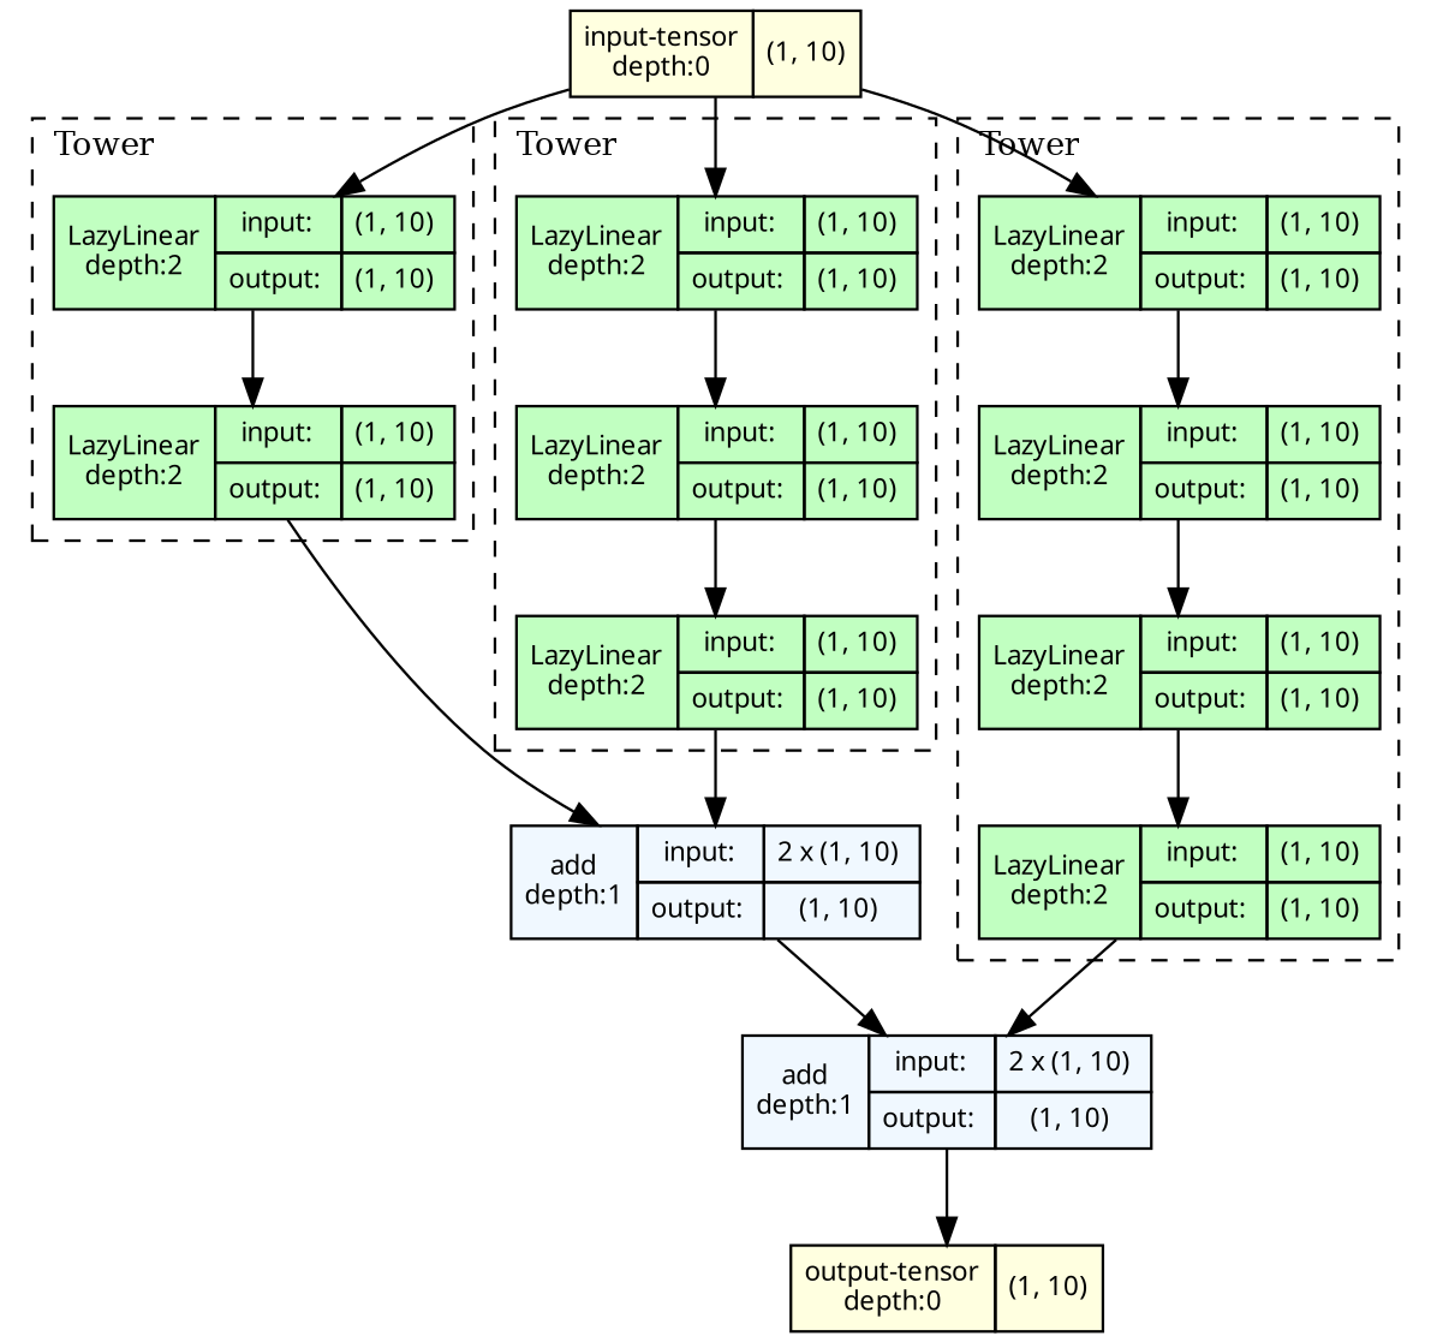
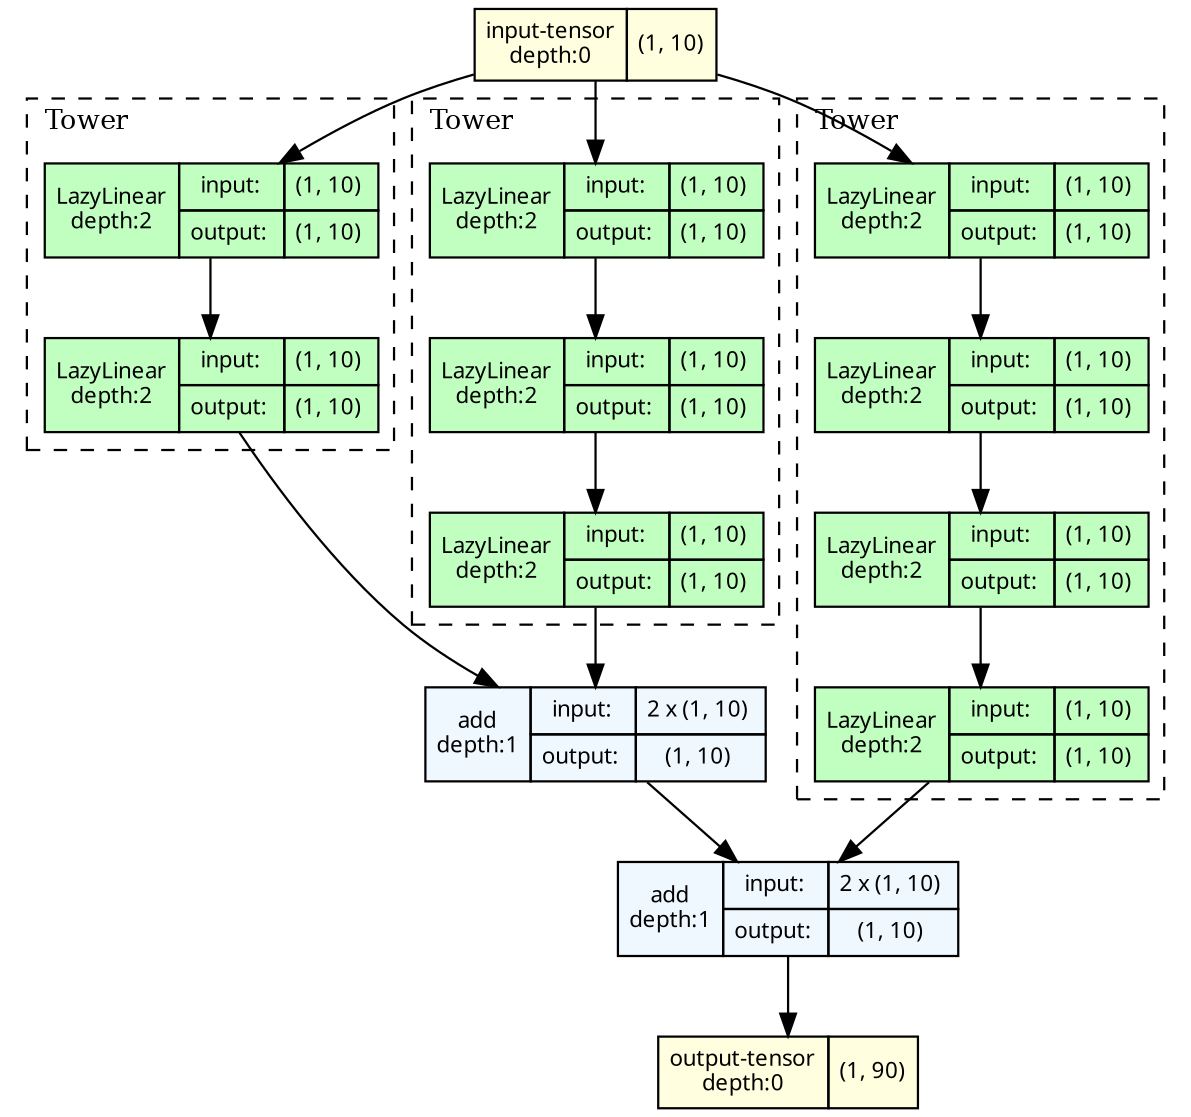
  strict digraph {
    ordering=in
    rankdir=TB
    node [align=left fillcolor=darkseagreen1 fontname="Linux libertine" fontsize=10 margin=0 ranksep=0.1 shape=plaintext style=filled]
    edge [fontsize=10]
    n1 [height=0.2 label=<                     <TABLE BORDER="0" CELLBORDER="1"                     CELLSPACING="0" CELLPADDING="4">                     <TR>                         <TD ROWSPAN="2">LazyLinear<BR/>depth:2</TD>                         <TD COLSPAN="2">input:</TD>                         <TD COLSPAN="2">(1, 10) </TD>                     </TR>                     <TR>                         <TD COLSPAN="2">output: </TD>                         <TD COLSPAN="2">(1, 10) </TD>                     </TR>                     </TABLE>>]
    n2 [height=0.2 label=<                     <TABLE BORDER="0" CELLBORDER="1"                     CELLSPACING="0" CELLPADDING="4">                     <TR>                         <TD ROWSPAN="2">LazyLinear<BR/>depth:2</TD>                         <TD COLSPAN="2">input:</TD>                         <TD COLSPAN="2">(1, 10) </TD>                     </TR>                     <TR>                         <TD COLSPAN="2">output: </TD>                         <TD COLSPAN="2">(1, 10) </TD>                     </TR>                     </TABLE>>]
    n3 [height=0.2 label=<                     <TABLE BORDER="0" CELLBORDER="1"                     CELLSPACING="0" CELLPADDING="4">                     <TR>                         <TD ROWSPAN="2">LazyLinear<BR/>depth:2</TD>                         <TD COLSPAN="2">input:</TD>                         <TD COLSPAN="2">(1, 10) </TD>                     </TR>                     <TR>                         <TD COLSPAN="2">output: </TD>                         <TD COLSPAN="2">(1, 10) </TD>                     </TR>                     </TABLE>>]
    n4 [height=0.2 label=<                     <TABLE BORDER="0" CELLBORDER="1"                     CELLSPACING="0" CELLPADDING="4">                     <TR>                         <TD ROWSPAN="2">LazyLinear<BR/>depth:2</TD>                         <TD COLSPAN="2">input:</TD>                         <TD COLSPAN="2">(1, 10) </TD>                     </TR>                     <TR>                         <TD COLSPAN="2">output: </TD>                         <TD COLSPAN="2">(1, 10) </TD>                     </TR>                     </TABLE>>]
    n5 [height=0.2 label=<                     <TABLE BORDER="0" CELLBORDER="1"                     CELLSPACING="0" CELLPADDING="4">                     <TR>                         <TD ROWSPAN="2">LazyLinear<BR/>depth:2</TD>                         <TD COLSPAN="2">input:</TD>                         <TD COLSPAN="2">(1, 10) </TD>                     </TR>                     <TR>                         <TD COLSPAN="2">output: </TD>                         <TD COLSPAN="2">(1, 10) </TD>                     </TR>                     </TABLE>>]
    n6 [height=0.2 label=<                     <TABLE BORDER="0" CELLBORDER="1"                     CELLSPACING="0" CELLPADDING="4">                     <TR>                         <TD ROWSPAN="2">LazyLinear<BR/>depth:2</TD>                         <TD COLSPAN="2">input:</TD>                         <TD COLSPAN="2">(1, 10) </TD>                     </TR>                     <TR>                         <TD COLSPAN="2">output: </TD>                         <TD COLSPAN="2">(1, 10) </TD>                     </TR>                     </TABLE>>]
    n7 [height=0.2 label=<                     <TABLE BORDER="0" CELLBORDER="1"                     CELLSPACING="0" CELLPADDING="4">                     <TR>                         <TD ROWSPAN="2">LazyLinear<BR/>depth:2</TD>                         <TD COLSPAN="2">input:</TD>                         <TD COLSPAN="2">(1, 10) </TD>                     </TR>                     <TR>                         <TD COLSPAN="2">output: </TD>                         <TD COLSPAN="2">(1, 10) </TD>                     </TR>                     </TABLE>>]
    n8 [height=0.2 label=<                     <TABLE BORDER="0" CELLBORDER="1"                     CELLSPACING="0" CELLPADDING="4">                     <TR>                         <TD ROWSPAN="2">LazyLinear<BR/>depth:2</TD>                         <TD COLSPAN="2">input:</TD>                         <TD COLSPAN="2">(1, 10) </TD>                     </TR>                     <TR>                         <TD COLSPAN="2">output: </TD>                         <TD COLSPAN="2">(1, 10) </TD>                     </TR>                     </TABLE>>]
    n9 [height=0.2 label=<                     <TABLE BORDER="0" CELLBORDER="1"                     CELLSPACING="0" CELLPADDING="4">                     <TR>                         <TD ROWSPAN="2">LazyLinear<BR/>depth:2</TD>                         <TD COLSPAN="2">input:</TD>                         <TD COLSPAN="2">(1, 10) </TD>                     </TR>                     <TR>                         <TD COLSPAN="2">output: </TD>                         <TD COLSPAN="2">(1, 10) </TD>                     </TR>                     </TABLE>>]
    n10 [fillcolor=lightyellow height=0.2 label=<                     <TABLE BORDER="0" CELLBORDER="1"                     CELLSPACING="0" CELLPADDING="4">                         <TR><TD>input-tensor<BR/>depth:0</TD><TD>(1, 10)</TD></TR>                     </TABLE>>]
    n11 [fillcolor=aliceblue height=0.2 label=<                     <TABLE BORDER="0" CELLBORDER="1"                     CELLSPACING="0" CELLPADDING="4">                     <TR>                         <TD ROWSPAN="2">add<BR/>depth:1</TD>                         <TD COLSPAN="2">input:</TD>                         <TD COLSPAN="2">2 x (1, 10) </TD>                     </TR>                     <TR>                         <TD COLSPAN="2">output: </TD>                         <TD COLSPAN="2">(1, 10) </TD>                     </TR>                     </TABLE>>]
    n12 [fillcolor=aliceblue height=0.2 label=<                     <TABLE BORDER="0" CELLBORDER="1"                     CELLSPACING="0" CELLPADDING="4">                     <TR>                         <TD ROWSPAN="2">add<BR/>depth:1</TD>                         <TD COLSPAN="2">input:</TD>                         <TD COLSPAN="2">2 x (1, 10) </TD>                     </TR>                     <TR>                         <TD COLSPAN="2">output: </TD>                         <TD COLSPAN="2">(1, 10) </TD>                     </TR>                     </TABLE>>]
-   n13 [fillcolor=lightyellow height=0.2 label=<                     <TABLE BORDER="0" CELLBORDER="1"                     CELLSPACING="0" CELLPADDING="4">                         <TR><TD>output-tensor<BR/>depth:0</TD><TD>(1, 10)</TD></TR>                     </TABLE>>]
+   n13 [fillcolor=lightyellow height=0.2 label=<                     <TABLE BORDER="0" CELLBORDER="1"                     CELLSPACING="0" CELLPADDING="4">                         <TR><TD>output-tensor<BR/>depth:0</TD><TD>(1, 90)</TD></TR>                     </TABLE>>]
    subgraph cluster_1 {
      fontsize=12
      label=Tower
      labeljust=l
      style=dashed
      n1
      n2
    }
    subgraph cluster_2 {
      fontsize=12
      label=Tower
      labeljust=l
      style=dashed
      n3
      n4
      n5
    }
    subgraph cluster_3 {
      fontsize=12
      label=Tower
      labeljust=l
      style=dashed
      n6
      n7
      n8
      n9
    }
    n1 -> n2
    n2 -> n11
    n3 -> n4
    n4 -> n5
    n5 -> n11
    n6 -> n7
    n7 -> n8
    n8 -> n9
    n9 -> n12
    n10 -> n1
    n10 -> n3
    n10 -> n6
    n11 -> n12
    n12 -> n13
  }
